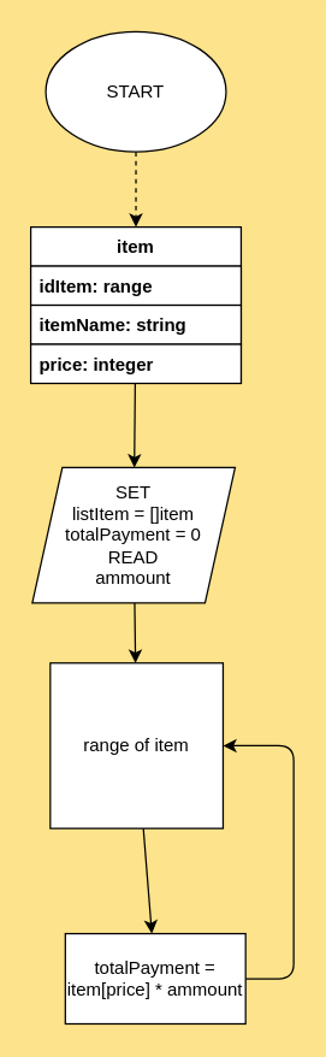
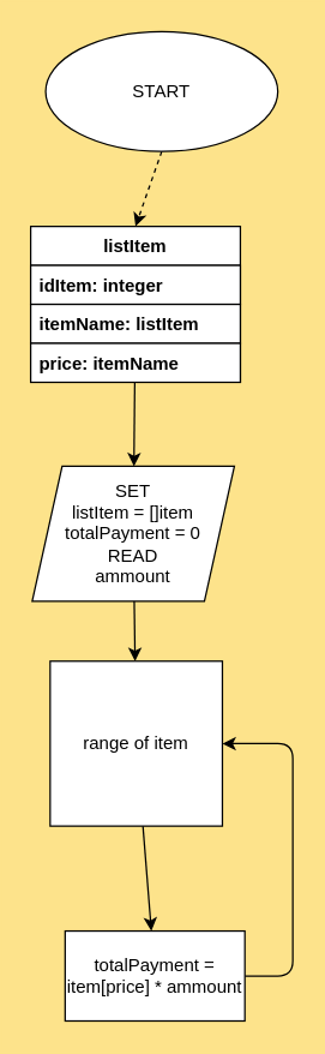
  <mxCell id="0" />
  <mxCell id="1" parent="0" />
  <mxCell id="2" style="edgeStyle=none;html=1;exitX=0.5;exitY=1;exitDx=0;exitDy=0;entryX=0.5;entryY=0;entryDx=0;entryDy=0;fontColor=#000000;labelBackgroundColor=#000000;labelBorderColor=#000000;strokeColor=#000000;dashed=1;" edge="1" parent="1" source="3" target="5"><mxGeometry relative="1" as="geometry" /></mxCell>
- <mxCell id="3" value="START" style="ellipse;whiteSpace=wrap;html=1;" vertex="1" parent="1"><mxGeometry x="30" y="20" width="120" height="80" as="geometry" /></mxCell>
+ <mxCell id="3" value="START" style="ellipse;whiteSpace=wrap;html=1;" vertex="1" parent="1"><mxGeometry x="30" y="20" width="155" height="80" as="geometry" /></mxCell>
  <mxCell id="4" value="" style="edgeStyle=none;html=1;fontColor=#000000;strokeColor=#000000;" edge="1" parent="1" source="5" target="10"><mxGeometry relative="1" as="geometry" /></mxCell>
- <mxCell id="5" value="item" style="swimlane;fontStyle=1;childLayout=stackLayout;horizontal=1;startSize=26;fillColor=default;horizontalStack=0;resizeParent=1;resizeParentMax=0;resizeLast=0;collapsible=1;marginBottom=0;strokeColor=#000000;fontColor=#000000;" vertex="1" parent="1"><mxGeometry x="20" y="150" width="140" height="104" as="geometry" /></mxCell>
- <mxCell id="6" value="idItem: range" style="text;strokeColor=#000000;fillColor=default;align=left;verticalAlign=top;spacingLeft=4;spacingRight=4;overflow=hidden;rotatable=0;points=[[0,0.5],[1,0.5]];portConstraint=eastwest;fontColor=#000000;fontStyle=1" vertex="1" parent="5"><mxGeometry y="26" width="140" height="26" as="geometry" /></mxCell>
- <mxCell id="7" value="itemName: string" style="text;strokeColor=#000000;fillColor=default;align=left;verticalAlign=top;spacingLeft=4;spacingRight=4;overflow=hidden;rotatable=0;points=[[0,0.5],[1,0.5]];portConstraint=eastwest;fontColor=#000000;fontStyle=1" vertex="1" parent="5"><mxGeometry y="52" width="140" height="26" as="geometry" /></mxCell>
- <mxCell id="8" value="price: integer" style="text;strokeColor=#000000;fillColor=default;align=left;verticalAlign=top;spacingLeft=4;spacingRight=4;overflow=hidden;rotatable=0;points=[[0,0.5],[1,0.5]];portConstraint=eastwest;fontColor=#000000;fontStyle=1" vertex="1" parent="5"><mxGeometry y="78" width="140" height="26" as="geometry" /></mxCell>
+ <mxCell id="5" value="listItem" style="swimlane;fontStyle=1;childLayout=stackLayout;horizontal=1;startSize=26;fillColor=default;horizontalStack=0;resizeParent=1;resizeParentMax=0;resizeLast=0;collapsible=1;marginBottom=0;strokeColor=#000000;fontColor=#000000;" vertex="1" parent="1"><mxGeometry x="20" y="150" width="140" height="104" as="geometry" /></mxCell>
+ <mxCell id="6" value="idItem: integer" style="text;strokeColor=#000000;fillColor=default;align=left;verticalAlign=top;spacingLeft=4;spacingRight=4;overflow=hidden;rotatable=0;points=[[0,0.5],[1,0.5]];portConstraint=eastwest;fontColor=#000000;fontStyle=1" vertex="1" parent="5"><mxGeometry y="26" width="140" height="26" as="geometry" /></mxCell>
+ <mxCell id="7" value="itemName: listItem" style="text;strokeColor=#000000;fillColor=default;align=left;verticalAlign=top;spacingLeft=4;spacingRight=4;overflow=hidden;rotatable=0;points=[[0,0.5],[1,0.5]];portConstraint=eastwest;fontColor=#000000;fontStyle=1" vertex="1" parent="5"><mxGeometry y="52" width="140" height="26" as="geometry" /></mxCell>
+ <mxCell id="8" value="price: itemName" style="text;strokeColor=#000000;fillColor=default;align=left;verticalAlign=top;spacingLeft=4;spacingRight=4;overflow=hidden;rotatable=0;points=[[0,0.5],[1,0.5]];portConstraint=eastwest;fontColor=#000000;fontStyle=1" vertex="1" parent="5"><mxGeometry y="78" width="140" height="26" as="geometry" /></mxCell>
  <mxCell id="9" value="" style="edgeStyle=none;html=1;fontColor=#000000;strokeColor=#000000;" edge="1" parent="1" source="10" target="12"><mxGeometry relative="1" as="geometry" /></mxCell>
  <mxCell id="10" value="SET &lt;br&gt;listItem = []item&lt;br&gt;totalPayment = 0&lt;br&gt;READ&lt;br&gt;ammount" style="shape=parallelogram;perimeter=parallelogramPerimeter;whiteSpace=wrap;html=1;fixedSize=1;" vertex="1" parent="1"><mxGeometry x="21" y="310" width="135" height="90" as="geometry" /></mxCell>
  <mxCell id="11" value="" style="edgeStyle=none;html=1;fontColor=#000000;strokeColor=#000000;" edge="1" parent="1" source="12" target="14"><mxGeometry relative="1" as="geometry" /></mxCell>
  <mxCell id="12" value="range of item" style="whiteSpace=wrap;html=1;rounded=0;" vertex="1" parent="1"><mxGeometry x="33" y="440" width="115" height="110" as="geometry" /></mxCell>
  <mxCell id="13" value="" style="edgeStyle=none;html=1;entryX=1;entryY=0.5;entryDx=0;entryDy=0;exitX=1;exitY=0.5;exitDx=0;exitDy=0;fontColor=#000000;strokeColor=#000000;" edge="1" parent="1" source="14" target="12"><mxGeometry relative="1" as="geometry"><mxPoint x="255" y="430" as="targetPoint" /><Array as="points"><mxPoint x="195" y="650" /><mxPoint x="195" y="495" /></Array></mxGeometry></mxCell>
  <mxCell id="14" value="totalPayment =&lt;br&gt;item[price] * ammount" style="rounded=0;whiteSpace=wrap;html=1;" vertex="1" parent="1"><mxGeometry x="43" y="620" width="120" height="60" as="geometry" /></mxCell>
